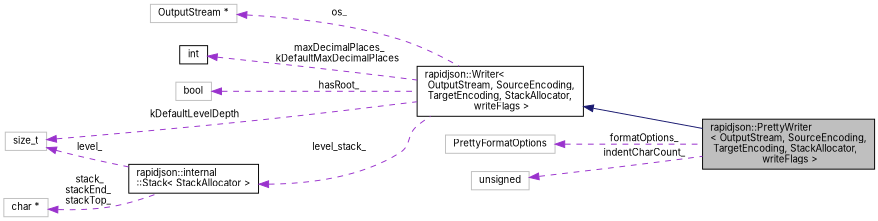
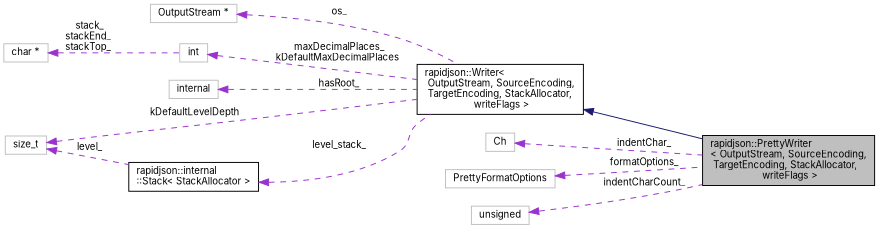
  digraph {
    fontname=Inter
    rankdir=LR
    node [color=grey75 fillcolor=white fontname=Inter fontsize=10 shape=record style=filled]
    edge [color=darkorchid3 dir=back fontname=Inter fontsize=10 labelfontname=Helvetica labelfontsize=10 style=dashed]
    n1 [color=black fillcolor=grey75 fontcolor=black height=0.2 label="rapidjson::PrettyWriter\l\< OutputStream, SourceEncoding,\l TargetEncoding, StackAllocator,\l writeFlags \>" width=0.4]
    n2 [color=black height=0.2 label="rapidjson::Writer\<\l OutputStream, SourceEncoding,\l TargetEncoding, StackAllocator,\l writeFlags \>" width=0.4]
    n3 [height=0.2 label="OutputStream *" width=0.4]
-   n4 [color=black height=0.2 label=int width=0.4]
-   n5 [height=0.2 label=bool width=0.4]
+   n4 [height=0.2 label=int width=0.4]
+   n5 [height=0.2 label=internal width=0.4]
    n6 [color=black height=0.2 label="rapidjson::internal\l::Stack\< StackAllocator \>" width=0.4]
    n7 [height=0.2 label=size_t width=0.4]
    n8 [height=0.2 label="char *" width=0.4]
+   n9 [height=0.2 label=Ch width=0.4]
    n10 [height=0.2 label=PrettyFormatOptions width=0.4]
    n11 [height=0.2 label=unsigned width=0.4]
    n2 -> n1 [color=midnightblue style=solid]
    n3 -> n2 [label=" os_"]
    n4 -> n2 [label=" maxDecimalPlaces_\nkDefaultMaxDecimalPlaces"]
    n5 -> n2 [label=" hasRoot_"]
    n6 -> n2 [label=" level_stack_"]
    n7 -> n2 [label=" kDefaultLevelDepth"]
    n7 -> n6 [label=" level_"]
-   n8 -> n6 [label=" stack_\nstackEnd_\nstackTop_"]
+   n8 -> n4 [label=" stack_\nstackEnd_\nstackTop_"]
+   n9 -> n1 [label=" indentChar_"]
    n10 -> n1 [label=" formatOptions_"]
    n11 -> n1 [label=" indentCharCount_"]
  }
